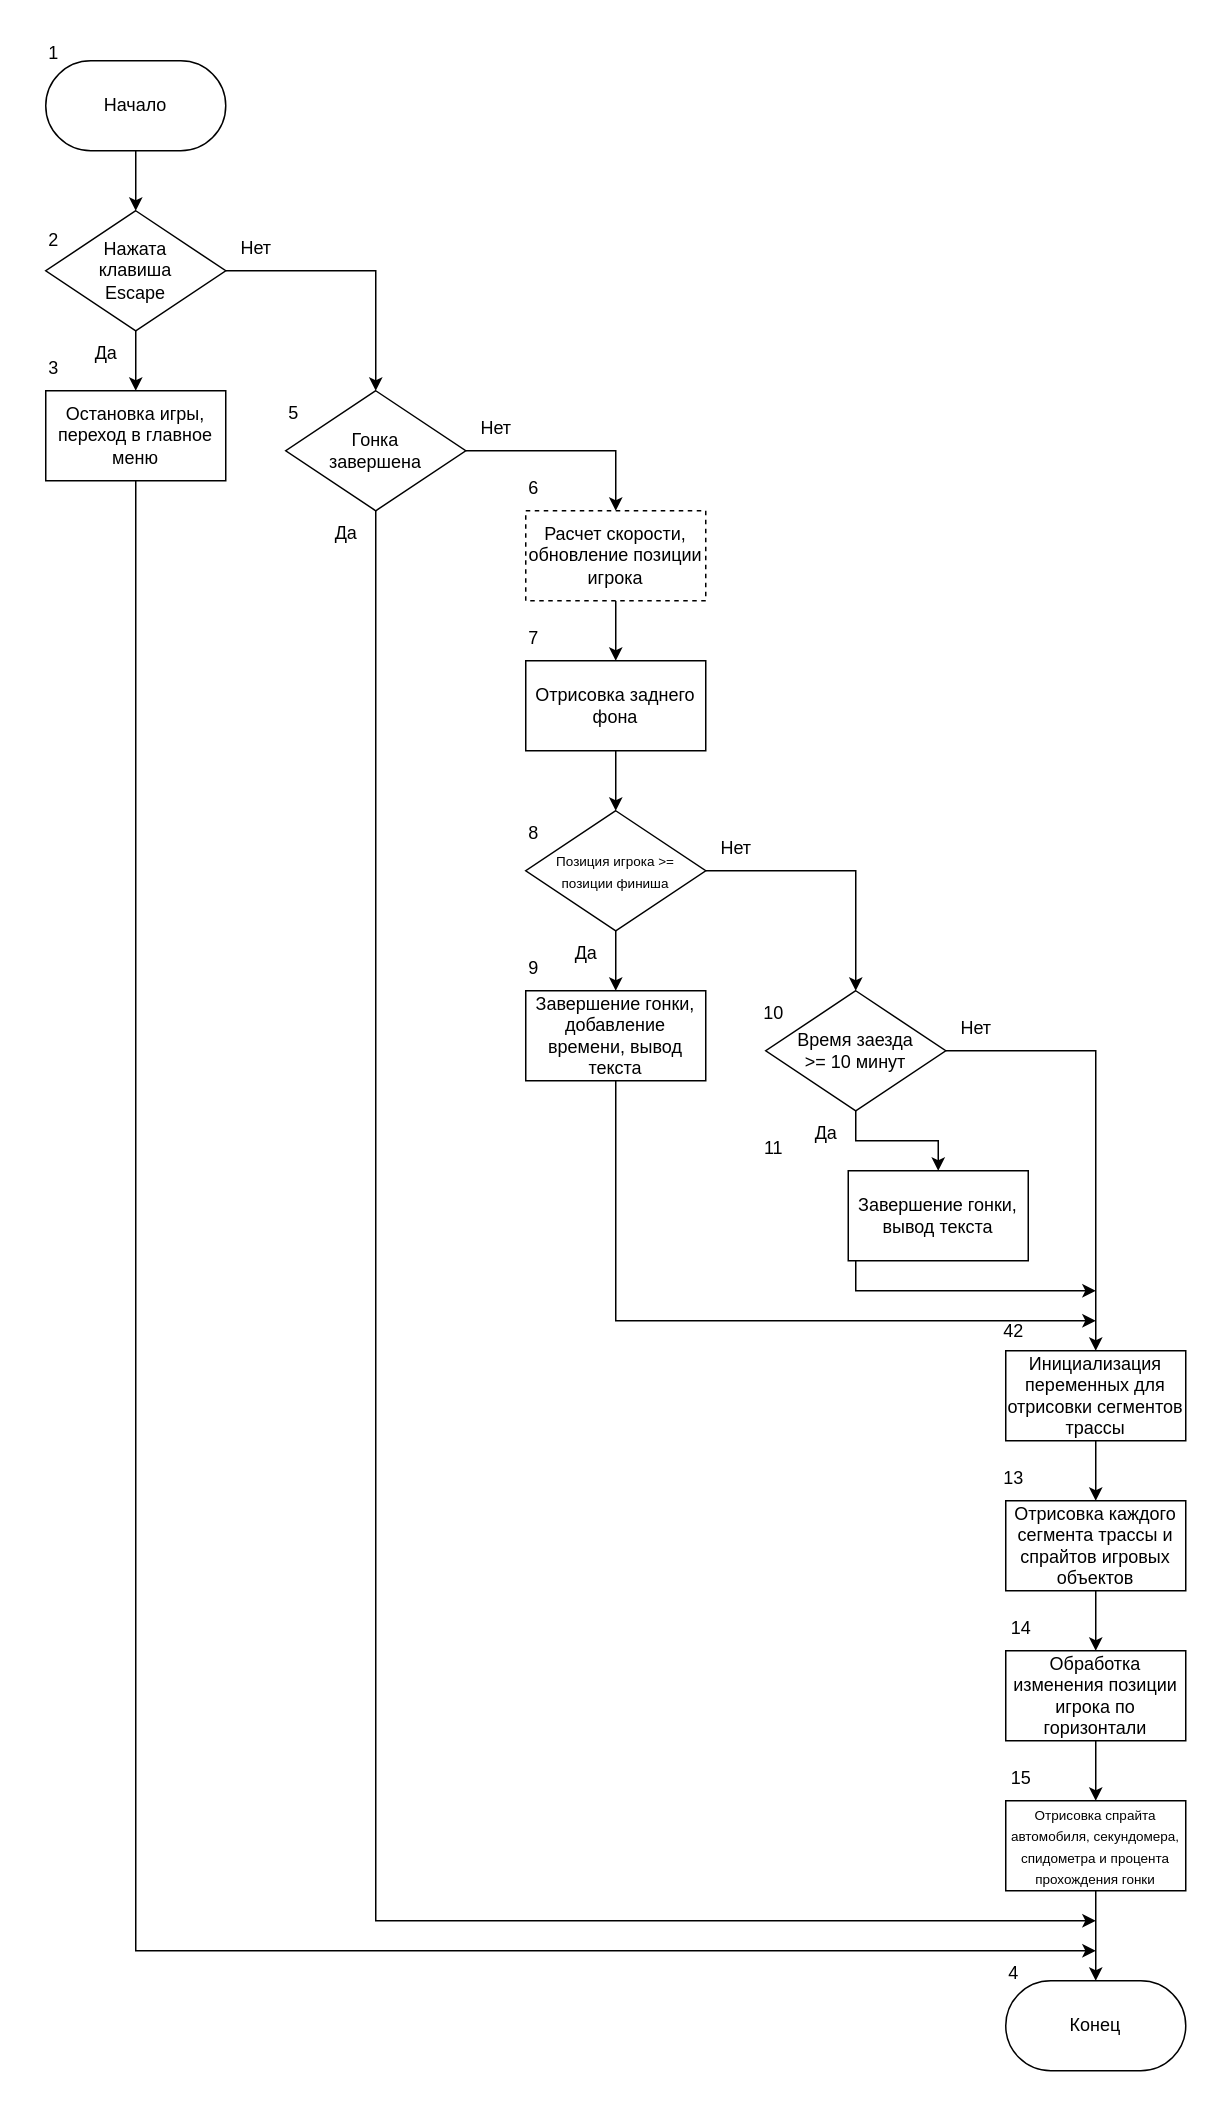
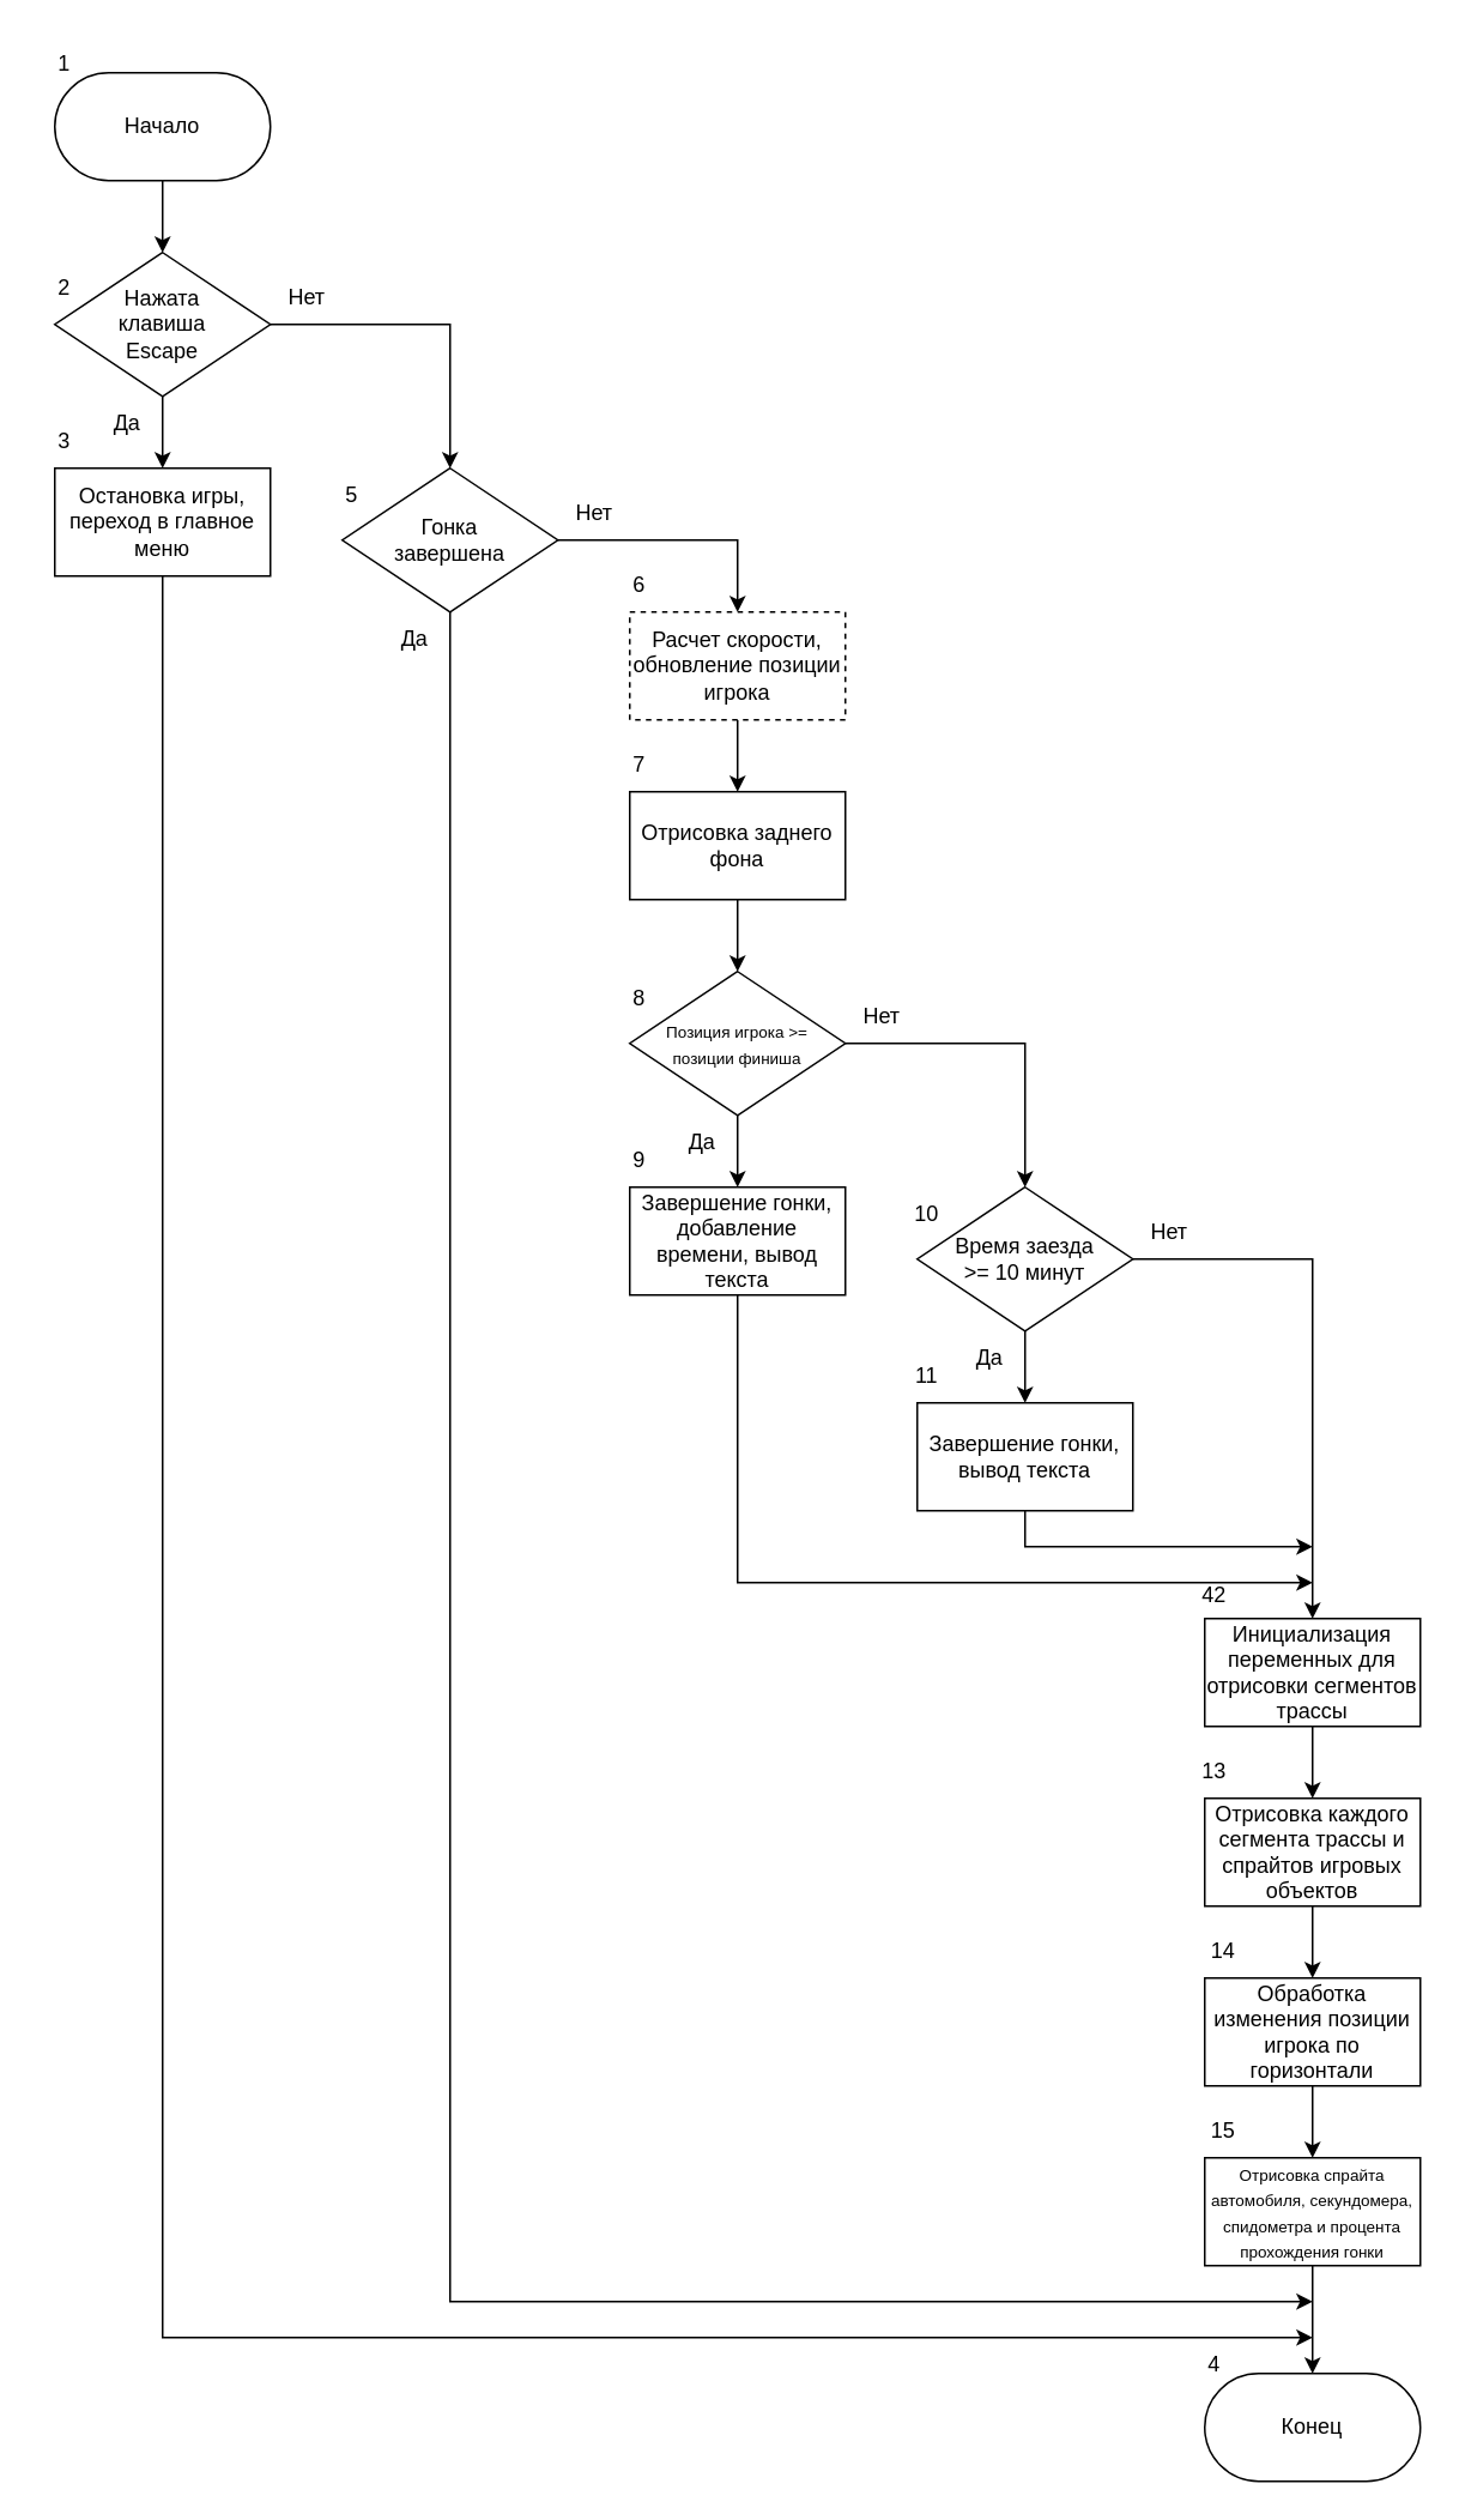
  <mxCell id="0" />
  <mxCell id="1" parent="0" />
  <mxCell id="2" style="edgeStyle=orthogonalEdgeStyle;rounded=0;orthogonalLoop=1;jettySize=auto;html=1;entryX=0.5;entryY=0;entryDx=0;entryDy=0;" parent="1" source="3" target="6" edge="1"><mxGeometry relative="1" as="geometry" /></mxCell>
  <mxCell id="3" value="Начало" style="rounded=1;whiteSpace=wrap;html=1;arcSize=50;" parent="1" vertex="1"><mxGeometry x="30" y="40" width="120" height="60" as="geometry" /></mxCell>
  <mxCell id="4" style="edgeStyle=orthogonalEdgeStyle;rounded=0;orthogonalLoop=1;jettySize=auto;html=1;entryX=0.5;entryY=0;entryDx=0;entryDy=0;" parent="1" source="6" target="12" edge="1"><mxGeometry relative="1" as="geometry" /></mxCell>
  <mxCell id="5" style="edgeStyle=orthogonalEdgeStyle;rounded=0;orthogonalLoop=1;jettySize=auto;html=1;entryX=0.5;entryY=0;entryDx=0;entryDy=0;" parent="1" source="6" target="9" edge="1"><mxGeometry relative="1" as="geometry" /></mxCell>
  <mxCell id="6" value="Нажата&lt;div&gt;клавиша&lt;/div&gt;&lt;div&gt;Escape&lt;/div&gt;" style="rhombus;whiteSpace=wrap;html=1;" parent="1" vertex="1"><mxGeometry x="30" y="140" width="120" height="80" as="geometry" /></mxCell>
  <mxCell id="7" style="edgeStyle=orthogonalEdgeStyle;rounded=0;orthogonalLoop=1;jettySize=auto;html=1;" parent="1" source="9" edge="1"><mxGeometry relative="1" as="geometry"><mxPoint x="730" y="1280" as="targetPoint" /><Array as="points"><mxPoint x="250" y="1280" /></Array></mxGeometry></mxCell>
  <mxCell id="8" style="edgeStyle=orthogonalEdgeStyle;rounded=0;orthogonalLoop=1;jettySize=auto;html=1;entryX=0.5;entryY=0;entryDx=0;entryDy=0;" parent="1" source="9" target="17" edge="1"><mxGeometry relative="1" as="geometry" /></mxCell>
  <mxCell id="9" value="Гонка&lt;div&gt;завершена&lt;/div&gt;" style="rhombus;whiteSpace=wrap;html=1;" parent="1" vertex="1"><mxGeometry x="190" y="260" width="120" height="80" as="geometry" /></mxCell>
  <mxCell id="10" value="Да" style="text;html=1;align=center;verticalAlign=middle;resizable=0;points=[];autosize=1;strokeColor=none;fillColor=none;" parent="1" vertex="1"><mxGeometry x="50" y="220" width="40" height="30" as="geometry" /></mxCell>
  <mxCell id="11" style="edgeStyle=orthogonalEdgeStyle;rounded=0;orthogonalLoop=1;jettySize=auto;html=1;" edge="1" parent="1" source="12"><mxGeometry relative="1" as="geometry"><mxPoint x="730" y="1300" as="targetPoint" /><Array as="points"><mxPoint x="90" y="1300" /><mxPoint x="650" y="1300" /></Array></mxGeometry></mxCell>
  <mxCell id="12" value="Остановка игры, переход в главное меню" style="rounded=0;whiteSpace=wrap;html=1;" parent="1" vertex="1"><mxGeometry x="30" y="260" width="120" height="60" as="geometry" /></mxCell>
  <mxCell id="13" value="Нет" style="text;html=1;align=center;verticalAlign=middle;resizable=0;points=[];autosize=1;strokeColor=none;fillColor=none;" parent="1" vertex="1"><mxGeometry x="150" y="150" width="40" height="30" as="geometry" /></mxCell>
  <mxCell id="14" value="Да" style="text;html=1;align=center;verticalAlign=middle;resizable=0;points=[];autosize=1;strokeColor=none;fillColor=none;" parent="1" vertex="1"><mxGeometry x="210" y="340" width="40" height="30" as="geometry" /></mxCell>
  <mxCell id="15" value="Нет" style="text;html=1;align=center;verticalAlign=middle;resizable=0;points=[];autosize=1;strokeColor=none;fillColor=none;" parent="1" vertex="1"><mxGeometry x="470" y="550" width="40" height="30" as="geometry" /></mxCell>
  <mxCell id="16" style="edgeStyle=orthogonalEdgeStyle;rounded=0;orthogonalLoop=1;jettySize=auto;html=1;entryX=0.5;entryY=0;entryDx=0;entryDy=0;" parent="1" source="17" target="19" edge="1"><mxGeometry relative="1" as="geometry" /></mxCell>
  <mxCell id="17" value="Расчет скорости, обновление позиции игрока" style="rounded=0;whiteSpace=wrap;html=1;dashed=1;" parent="1" vertex="1"><mxGeometry x="350" y="340" width="120" height="60" as="geometry" /></mxCell>
  <mxCell id="18" style="edgeStyle=orthogonalEdgeStyle;rounded=0;orthogonalLoop=1;jettySize=auto;html=1;entryX=0.5;entryY=0;entryDx=0;entryDy=0;" parent="1" source="19" target="22" edge="1"><mxGeometry relative="1" as="geometry" /></mxCell>
  <mxCell id="19" value="Отрисовка заднего фона" style="rounded=0;whiteSpace=wrap;html=1;" parent="1" vertex="1"><mxGeometry x="350" y="440" width="120" height="60" as="geometry" /></mxCell>
  <mxCell id="20" style="edgeStyle=orthogonalEdgeStyle;rounded=0;orthogonalLoop=1;jettySize=auto;html=1;entryX=0.5;entryY=0;entryDx=0;entryDy=0;" parent="1" source="22" target="24" edge="1"><mxGeometry relative="1" as="geometry" /></mxCell>
  <mxCell id="21" style="edgeStyle=orthogonalEdgeStyle;rounded=0;orthogonalLoop=1;jettySize=auto;html=1;entryX=0.5;entryY=0;entryDx=0;entryDy=0;" parent="1" source="22" target="29" edge="1"><mxGeometry relative="1" as="geometry" /></mxCell>
  <mxCell id="22" value="&lt;font style=&quot;font-size: 9px;&quot;&gt;Позиция игрока &amp;gt;=&lt;/font&gt;&lt;div&gt;&lt;font style=&quot;font-size: 9px;&quot;&gt;позиции финиша&lt;/font&gt;&lt;/div&gt;" style="rhombus;whiteSpace=wrap;html=1;" parent="1" vertex="1"><mxGeometry x="350" y="540" width="120" height="80" as="geometry" /></mxCell>
  <mxCell id="23" style="edgeStyle=orthogonalEdgeStyle;rounded=0;orthogonalLoop=1;jettySize=auto;html=1;" parent="1" source="24" edge="1"><mxGeometry relative="1" as="geometry"><mxPoint x="730" y="880" as="targetPoint" /><Array as="points"><mxPoint x="410" y="880" /><mxPoint x="570" y="880" /></Array></mxGeometry></mxCell>
  <mxCell id="24" value="Завершение гонки, добавление времени, вывод текста" style="rounded=0;whiteSpace=wrap;html=1;" parent="1" vertex="1"><mxGeometry x="350" y="660" width="120" height="60" as="geometry" /></mxCell>
  <mxCell id="25" value="Да" style="text;html=1;align=center;verticalAlign=middle;resizable=0;points=[];autosize=1;strokeColor=none;fillColor=none;" parent="1" vertex="1"><mxGeometry x="370" y="620" width="40" height="30" as="geometry" /></mxCell>
  <mxCell id="26" value="Нет" style="text;html=1;align=center;verticalAlign=middle;resizable=0;points=[];autosize=1;strokeColor=none;fillColor=none;" parent="1" vertex="1"><mxGeometry x="310" y="270" width="40" height="30" as="geometry" /></mxCell>
  <mxCell id="27" style="edgeStyle=orthogonalEdgeStyle;rounded=0;orthogonalLoop=1;jettySize=auto;html=1;entryX=0.5;entryY=0;entryDx=0;entryDy=0;" parent="1" source="29" target="31" edge="1"><mxGeometry relative="1" as="geometry" /></mxCell>
  <mxCell id="28" style="edgeStyle=orthogonalEdgeStyle;rounded=0;orthogonalLoop=1;jettySize=auto;html=1;entryX=0.5;entryY=0;entryDx=0;entryDy=0;" parent="1" source="29" target="34" edge="1"><mxGeometry relative="1" as="geometry" /></mxCell>
  <mxCell id="29" value="Время заезда&lt;div&gt;&amp;gt;= 10 минут&lt;/div&gt;" style="rhombus;whiteSpace=wrap;html=1;" parent="1" vertex="1"><mxGeometry x="510" y="660" width="120" height="80" as="geometry" /></mxCell>
  <mxCell id="30" style="edgeStyle=orthogonalEdgeStyle;rounded=0;orthogonalLoop=1;jettySize=auto;html=1;" parent="1" source="31" edge="1"><mxGeometry relative="1" as="geometry"><mxPoint x="730" y="860" as="targetPoint" /><Array as="points"><mxPoint x="570" y="860" /><mxPoint x="730" y="860" /></Array></mxGeometry></mxCell>
- <mxCell id="31" value="Завершение гонки, вывод текста" style="rounded=0;whiteSpace=wrap;html=1;" parent="1" vertex="1"><mxGeometry x="565" y="780" width="120" height="60" as="geometry" /></mxCell>
+ <mxCell id="31" value="Завершение гонки, вывод текста" style="rounded=0;whiteSpace=wrap;html=1;" parent="1" vertex="1"><mxGeometry x="510" y="780" width="120" height="60" as="geometry" /></mxCell>
  <mxCell id="32" value="Да" style="text;html=1;align=center;verticalAlign=middle;resizable=0;points=[];autosize=1;strokeColor=none;fillColor=none;" parent="1" vertex="1"><mxGeometry x="530" y="740" width="40" height="30" as="geometry" /></mxCell>
  <mxCell id="33" style="edgeStyle=orthogonalEdgeStyle;rounded=0;orthogonalLoop=1;jettySize=auto;html=1;entryX=0.5;entryY=0;entryDx=0;entryDy=0;" parent="1" source="34" target="36" edge="1"><mxGeometry relative="1" as="geometry" /></mxCell>
  <mxCell id="34" value="Инициализация переменных для отрисовки сегментов трассы" style="rounded=0;whiteSpace=wrap;html=1;" parent="1" vertex="1"><mxGeometry x="670" y="900" width="120" height="60" as="geometry" /></mxCell>
  <mxCell id="35" style="edgeStyle=orthogonalEdgeStyle;rounded=0;orthogonalLoop=1;jettySize=auto;html=1;entryX=0.5;entryY=0;entryDx=0;entryDy=0;" parent="1" source="36" target="38" edge="1"><mxGeometry relative="1" as="geometry" /></mxCell>
  <mxCell id="36" value="Отрисовка каждого сегмента трассы и спрайтов игровых объектов" style="rounded=0;whiteSpace=wrap;html=1;" parent="1" vertex="1"><mxGeometry x="670" y="1000" width="120" height="60" as="geometry" /></mxCell>
  <mxCell id="37" style="edgeStyle=orthogonalEdgeStyle;rounded=0;orthogonalLoop=1;jettySize=auto;html=1;entryX=0.5;entryY=0;entryDx=0;entryDy=0;" parent="1" source="38" target="40" edge="1"><mxGeometry relative="1" as="geometry" /></mxCell>
  <mxCell id="38" value="Обработка изменения позиции игрока по горизонтали" style="rounded=0;whiteSpace=wrap;html=1;" parent="1" vertex="1"><mxGeometry x="670" y="1100" width="120" height="60" as="geometry" /></mxCell>
  <mxCell id="39" style="edgeStyle=orthogonalEdgeStyle;rounded=0;orthogonalLoop=1;jettySize=auto;html=1;entryX=0.5;entryY=0;entryDx=0;entryDy=0;" edge="1" parent="1" source="40" target="41"><mxGeometry relative="1" as="geometry" /></mxCell>
  <mxCell id="40" value="&lt;font style=&quot;font-size: 9px;&quot;&gt;Отрисовка спрайта автомобиля, секундомера, спидометра и процента прохождения гонки&lt;/font&gt;" style="rounded=0;whiteSpace=wrap;html=1;" parent="1" vertex="1"><mxGeometry x="670" y="1200" width="120" height="60" as="geometry" /></mxCell>
  <mxCell id="41" value="Конец" style="rounded=1;whiteSpace=wrap;html=1;arcSize=50;" vertex="1" parent="1"><mxGeometry x="670" y="1320" width="120" height="60" as="geometry" /></mxCell>
  <mxCell id="42" value="1" style="text;html=1;align=center;verticalAlign=middle;resizable=0;points=[];autosize=1;strokeColor=none;fillColor=none;" vertex="1" parent="1"><mxGeometry width="30" height="30" as="geometry" x="20" y="20" /></mxCell>
  <mxCell id="43" value="Нет" style="text;html=1;align=center;verticalAlign=middle;resizable=0;points=[];autosize=1;strokeColor=none;fillColor=none;" vertex="1" parent="1"><mxGeometry x="630" y="670" width="40" height="30" as="geometry" /></mxCell>
  <mxCell id="44" value="2" style="text;html=1;align=center;verticalAlign=middle;resizable=0;points=[];autosize=1;strokeColor=none;fillColor=none;" vertex="1" parent="1"><mxGeometry y="145" width="30" height="30" as="geometry" x="20" /></mxCell>
  <mxCell id="45" value="3" style="text;html=1;align=center;verticalAlign=middle;resizable=0;points=[];autosize=1;strokeColor=none;fillColor=none;" vertex="1" parent="1"><mxGeometry y="230" width="30" height="30" as="geometry" x="20" /></mxCell>
  <mxCell id="46" value="4" style="text;html=1;align=center;verticalAlign=middle;resizable=0;points=[];autosize=1;strokeColor=none;fillColor=none;" vertex="1" parent="1"><mxGeometry x="660" y="1300" width="30" height="30" as="geometry" /></mxCell>
  <mxCell id="47" value="5" style="text;html=1;align=center;verticalAlign=middle;resizable=0;points=[];autosize=1;strokeColor=none;fillColor=none;" vertex="1" parent="1"><mxGeometry x="180" y="260" width="30" height="30" as="geometry" /></mxCell>
  <mxCell id="48" value="6" style="text;html=1;align=center;verticalAlign=middle;resizable=0;points=[];autosize=1;strokeColor=none;fillColor=none;" vertex="1" parent="1"><mxGeometry x="340" y="310" width="30" height="30" as="geometry" /></mxCell>
  <mxCell id="49" value="7" style="text;html=1;align=center;verticalAlign=middle;resizable=0;points=[];autosize=1;strokeColor=none;fillColor=none;" vertex="1" parent="1"><mxGeometry x="340" y="410" width="30" height="30" as="geometry" /></mxCell>
  <mxCell id="50" value="8" style="text;html=1;align=center;verticalAlign=middle;resizable=0;points=[];autosize=1;strokeColor=none;fillColor=none;" vertex="1" parent="1"><mxGeometry x="340" y="540" width="30" height="30" as="geometry" /></mxCell>
  <mxCell id="51" value="9" style="text;html=1;align=center;verticalAlign=middle;resizable=0;points=[];autosize=1;strokeColor=none;fillColor=none;" vertex="1" parent="1"><mxGeometry x="340" y="630" width="30" height="30" as="geometry" /></mxCell>
  <mxCell id="52" value="10" style="text;html=1;align=center;verticalAlign=middle;resizable=0;points=[];autosize=1;strokeColor=none;fillColor=none;" vertex="1" parent="1"><mxGeometry x="495" y="660" width="40" height="30" as="geometry" /></mxCell>
  <mxCell id="53" value="11" style="text;html=1;align=center;verticalAlign=middle;resizable=0;points=[];autosize=1;strokeColor=none;fillColor=none;" vertex="1" parent="1"><mxGeometry x="495" y="750" width="40" height="30" as="geometry" /></mxCell>
  <mxCell id="54" value="42" style="text;html=1;align=center;verticalAlign=middle;resizable=0;points=[];autosize=1;strokeColor=none;fillColor=none;" vertex="1" parent="1"><mxGeometry x="655" y="872" width="40" height="30" as="geometry" /></mxCell>
  <mxCell id="55" value="13" style="text;html=1;align=center;verticalAlign=middle;resizable=0;points=[];autosize=1;strokeColor=none;fillColor=none;" vertex="1" parent="1"><mxGeometry x="655" y="970" width="40" height="30" as="geometry" /></mxCell>
  <mxCell id="56" value="14" style="text;html=1;align=center;verticalAlign=middle;resizable=0;points=[];autosize=1;strokeColor=none;fillColor=none;" vertex="1" parent="1"><mxGeometry x="660" y="1070" width="40" height="30" as="geometry" /></mxCell>
  <mxCell id="57" value="15" style="text;html=1;align=center;verticalAlign=middle;resizable=0;points=[];autosize=1;strokeColor=none;fillColor=none;" vertex="1" parent="1"><mxGeometry x="660" y="1170" width="40" height="30" as="geometry" /></mxCell>
